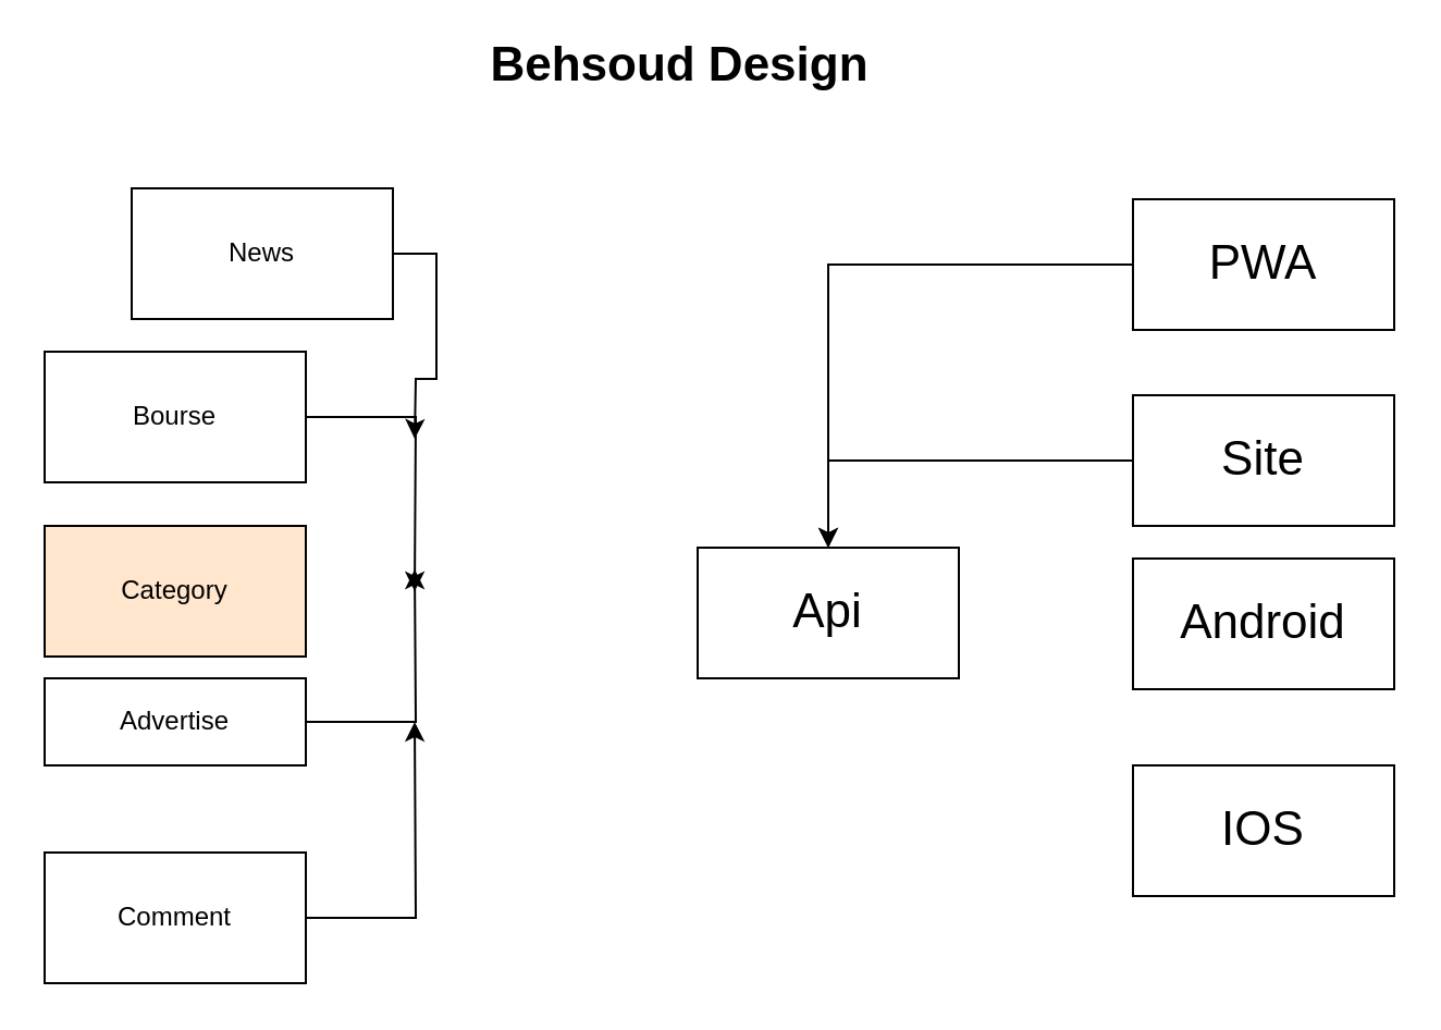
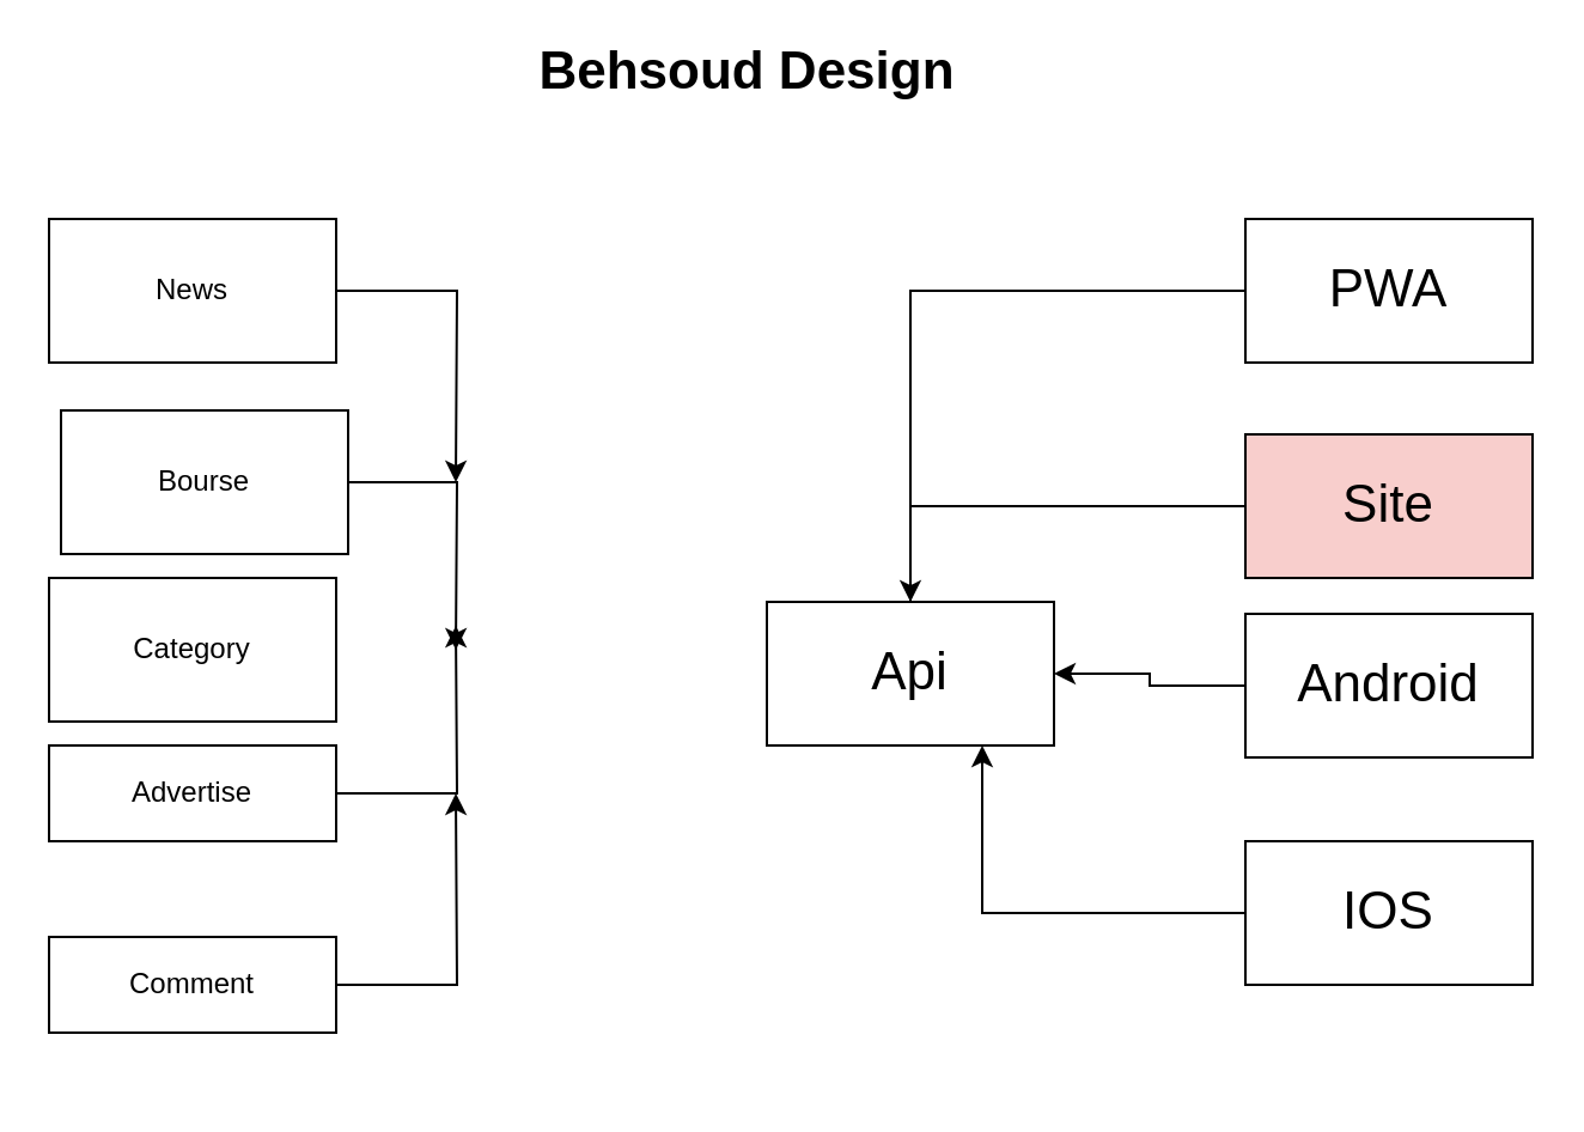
  <mxCell id="0" />
  <mxCell id="1" parent="0" />
  <mxCell id="2" style="edgeStyle=orthogonalEdgeStyle;rounded=0;orthogonalLoop=1;jettySize=auto;html=1;fontSize=22;" edge="1" parent="1" source="3"><mxGeometry relative="1" as="geometry"><mxPoint x="190" y="201" as="targetPoint" /></mxGeometry></mxCell>
- <mxCell id="3" value="&lt;div&gt;News&lt;/div&gt;" style="rounded=0;whiteSpace=wrap;html=1;" vertex="1" parent="1"><mxGeometry x="60" y="86" width="120" height="60" as="geometry" /></mxCell>
+ <mxCell id="3" value="&lt;div&gt;News&lt;/div&gt;" style="rounded=0;whiteSpace=wrap;html=1;" vertex="1" parent="1"><mxGeometry x="20" y="91" width="120" height="60" as="geometry" /></mxCell>
  <mxCell id="4" style="edgeStyle=orthogonalEdgeStyle;rounded=0;orthogonalLoop=1;jettySize=auto;html=1;fontSize=22;" edge="1" parent="1" source="5"><mxGeometry relative="1" as="geometry"><mxPoint x="190" y="271" as="targetPoint" /></mxGeometry></mxCell>
- <mxCell id="5" value="Bourse" style="rounded=0;whiteSpace=wrap;html=1;" vertex="1" parent="1"><mxGeometry x="20" y="161" width="120" height="60" as="geometry" /></mxCell>
- <mxCell id="6" value="Category" style="rounded=0;whiteSpace=wrap;html=1;fillColor=#ffe6cc;" vertex="1" parent="1"><mxGeometry x="20" y="241" width="120" height="60" as="geometry" /></mxCell>
+ <mxCell id="5" value="Bourse" style="rounded=0;whiteSpace=wrap;html=1;" vertex="1" parent="1"><mxGeometry x="25" y="171" width="120" height="60" as="geometry" /></mxCell>
+ <mxCell id="6" value="Category" style="rounded=0;whiteSpace=wrap;html=1;" vertex="1" parent="1"><mxGeometry x="20" y="241" width="120" height="60" as="geometry" /></mxCell>
  <mxCell id="7" style="edgeStyle=orthogonalEdgeStyle;rounded=0;orthogonalLoop=1;jettySize=auto;html=1;fontSize=22;" edge="1" parent="1" source="8"><mxGeometry relative="1" as="geometry"><mxPoint x="190" y="261" as="targetPoint" /></mxGeometry></mxCell>
  <mxCell id="8" value="Advertise" style="rounded=0;whiteSpace=wrap;html=1;" vertex="1" parent="1"><mxGeometry x="20" y="311" width="120" height="40" as="geometry" /></mxCell>
  <mxCell id="9" style="edgeStyle=orthogonalEdgeStyle;rounded=0;orthogonalLoop=1;jettySize=auto;html=1;fontSize=22;" edge="1" parent="1" source="10"><mxGeometry relative="1" as="geometry"><mxPoint x="190" y="331" as="targetPoint" /></mxGeometry></mxCell>
- <mxCell id="10" value="Comment" style="rounded=0;whiteSpace=wrap;html=1;" vertex="1" parent="1"><mxGeometry x="20" y="391" width="120" height="60" as="geometry" /></mxCell>
+ <mxCell id="10" value="Comment" style="rounded=0;whiteSpace=wrap;html=1;" vertex="1" parent="1"><mxGeometry x="20" y="391" width="120" height="40" as="geometry" /></mxCell>
  <mxCell id="11" value="Behsoud Design" style="text;html=1;strokeColor=none;fillColor=none;align=center;verticalAlign=middle;whiteSpace=wrap;rounded=0;fontSize=22;fontStyle=1" vertex="1" parent="1"><mxGeometry x="187" y="20" width="250" height="20" as="geometry" /></mxCell>
  <mxCell id="12" value="Api " style="rounded=0;whiteSpace=wrap;html=1;fontSize=22;" vertex="1" parent="1"><mxGeometry x="320" y="251" width="120" height="60" as="geometry" /></mxCell>
  <mxCell id="13" style="edgeStyle=orthogonalEdgeStyle;rounded=0;orthogonalLoop=1;jettySize=auto;html=1;entryX=0.5;entryY=0;entryDx=0;entryDy=0;fontSize=22;" edge="1" parent="1" source="14" target="12"><mxGeometry relative="1" as="geometry" /></mxCell>
  <mxCell id="14" value="PWA" style="rounded=0;whiteSpace=wrap;html=1;fontSize=22;" vertex="1" parent="1"><mxGeometry x="520" y="91" width="120" height="60" as="geometry" /></mxCell>
- <mxCell id="15" style="edgeStyle=orthogonalEdgeStyle;rounded=0;orthogonalLoop=1;jettySize=auto;html=1;fontSize=22;" edge="1" parent="1" source="16" target="12"><mxGeometry relative="1" as="geometry" /></mxCell>
- <mxCell id="16" value="Site" style="rounded=0;whiteSpace=wrap;html=1;fontSize=22;" vertex="1" parent="1"><mxGeometry x="520" y="181" width="120" height="60" as="geometry" /></mxCell>
+ <mxCell id="15" style="edgeStyle=orthogonalEdgeStyle;rounded=0;orthogonalLoop=1;jettySize=auto;html=1;fontSize=22;endArrow=none;" edge="1" parent="1" source="16" target="12"><mxGeometry relative="1" as="geometry" /></mxCell>
+ <mxCell id="16" value="Site" style="rounded=0;whiteSpace=wrap;html=1;fontSize=22;fillColor=#f8cecc;" vertex="1" parent="1"><mxGeometry x="520" y="181" width="120" height="60" as="geometry" /></mxCell>
+ <mxCell id="17" style="edgeStyle=orthogonalEdgeStyle;rounded=0;orthogonalLoop=1;jettySize=auto;html=1;fontSize=22;" edge="1" parent="1" source="18" target="12"><mxGeometry relative="1" as="geometry" /></mxCell>
  <mxCell id="18" value="Android" style="rounded=0;whiteSpace=wrap;html=1;fontSize=22;" vertex="1" parent="1"><mxGeometry x="520" y="256" width="120" height="60" as="geometry" /></mxCell>
+ <mxCell id="19" style="edgeStyle=orthogonalEdgeStyle;rounded=0;orthogonalLoop=1;jettySize=auto;html=1;entryX=0.75;entryY=1;entryDx=0;entryDy=0;fontSize=22;" edge="1" parent="1" source="20" target="12"><mxGeometry relative="1" as="geometry" /></mxCell>
  <mxCell id="20" value="IOS" style="rounded=0;whiteSpace=wrap;html=1;fontSize=22;" vertex="1" parent="1"><mxGeometry x="520" y="351" width="120" height="60" as="geometry" /></mxCell>
